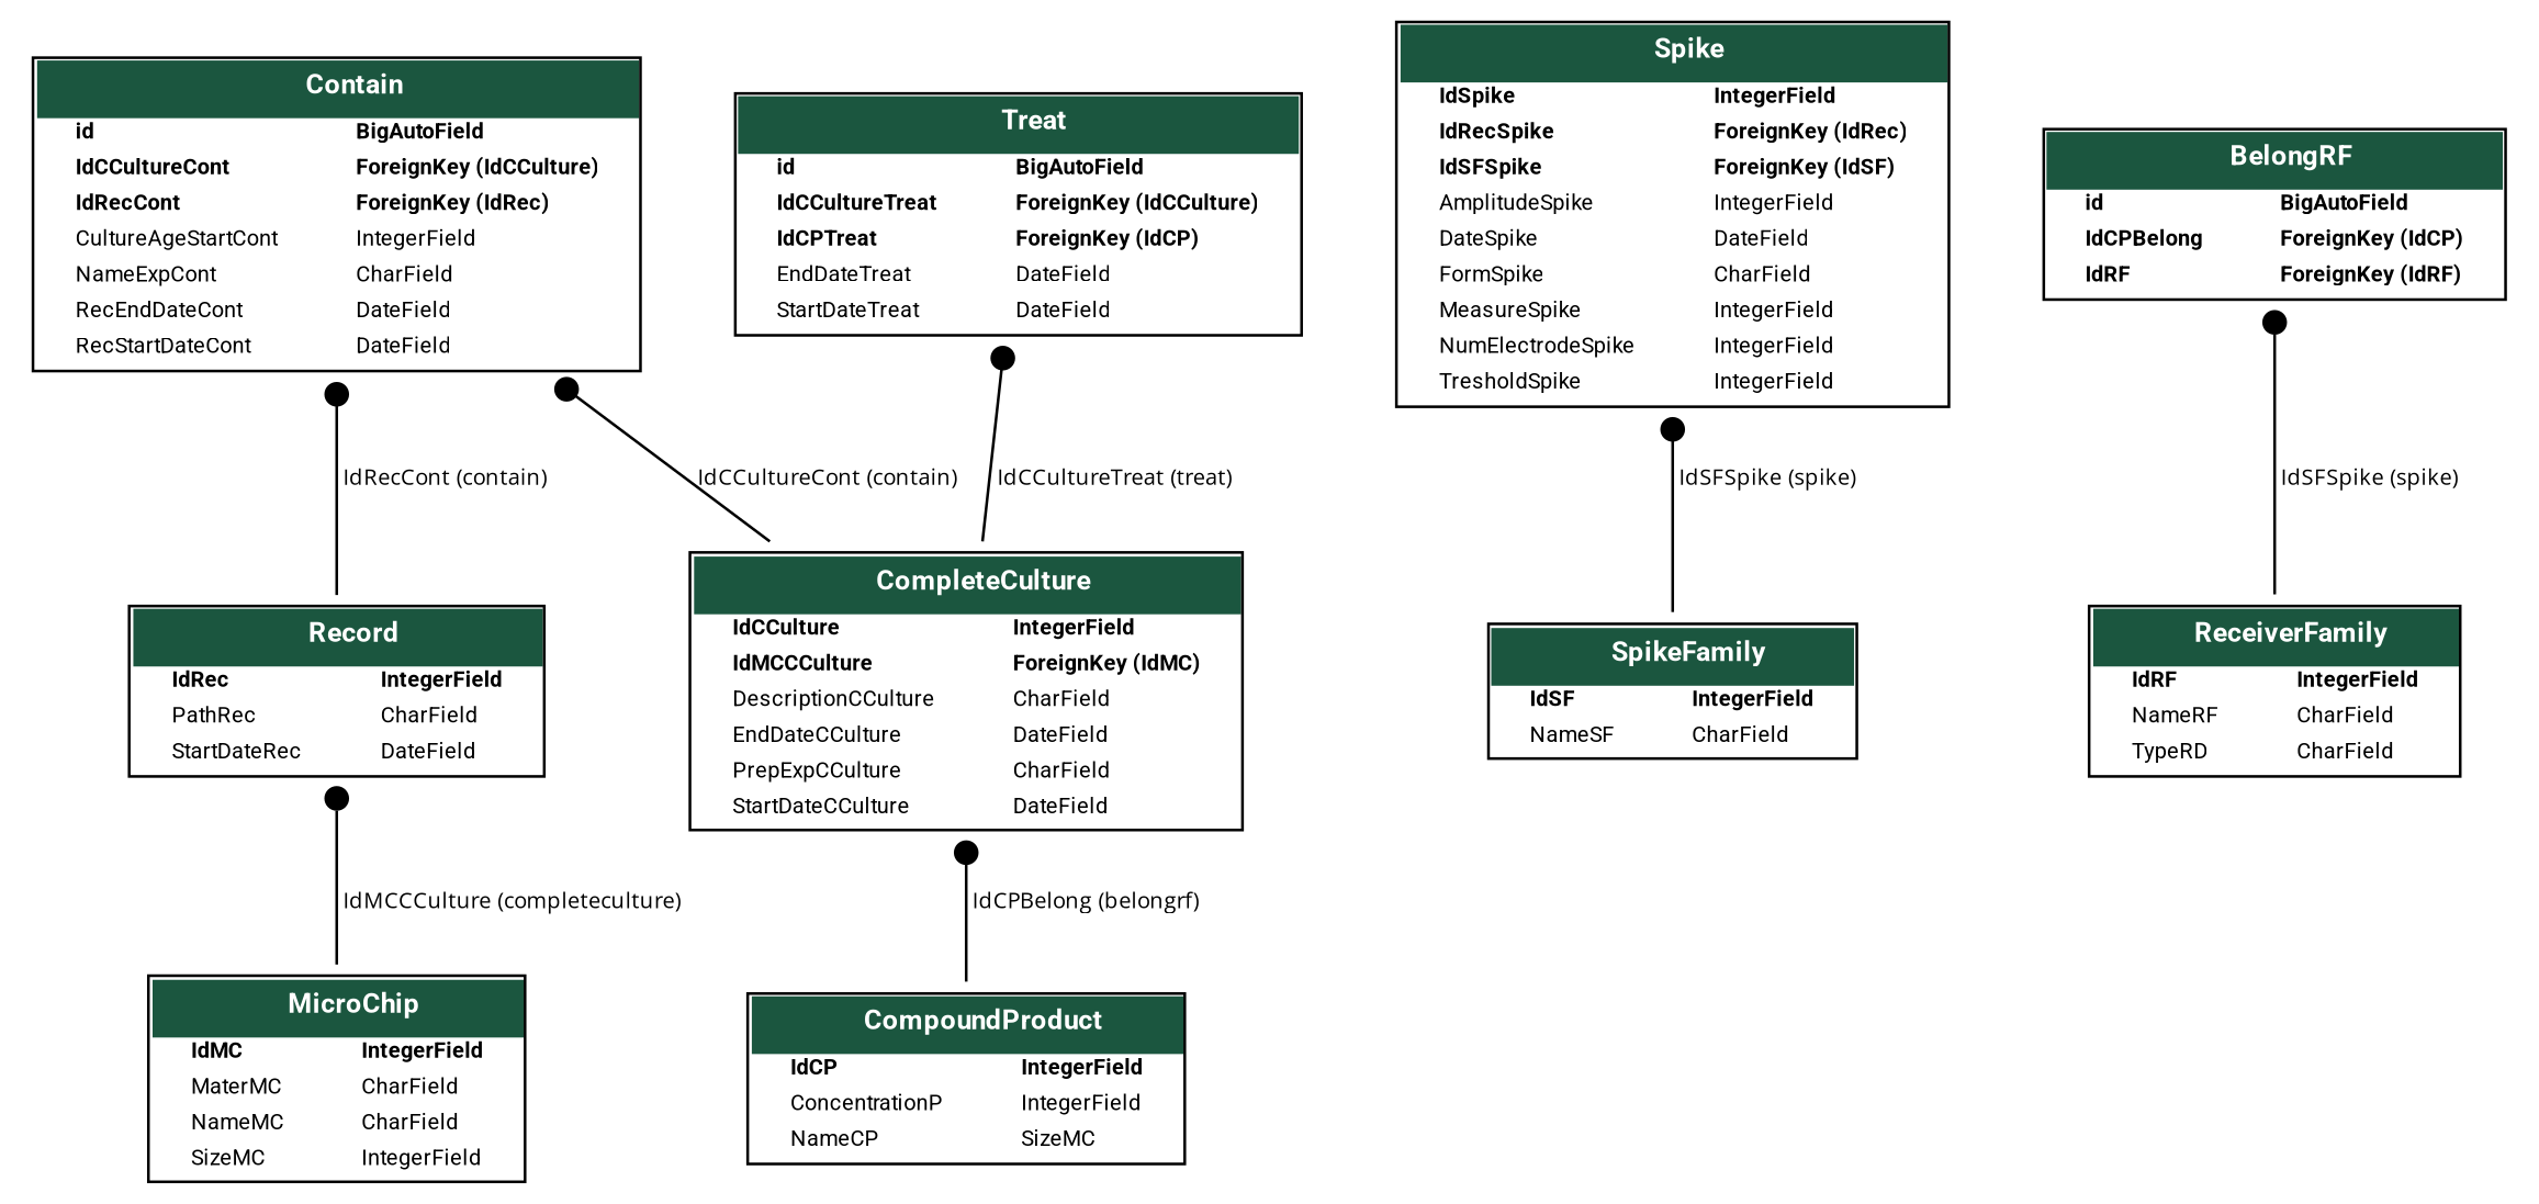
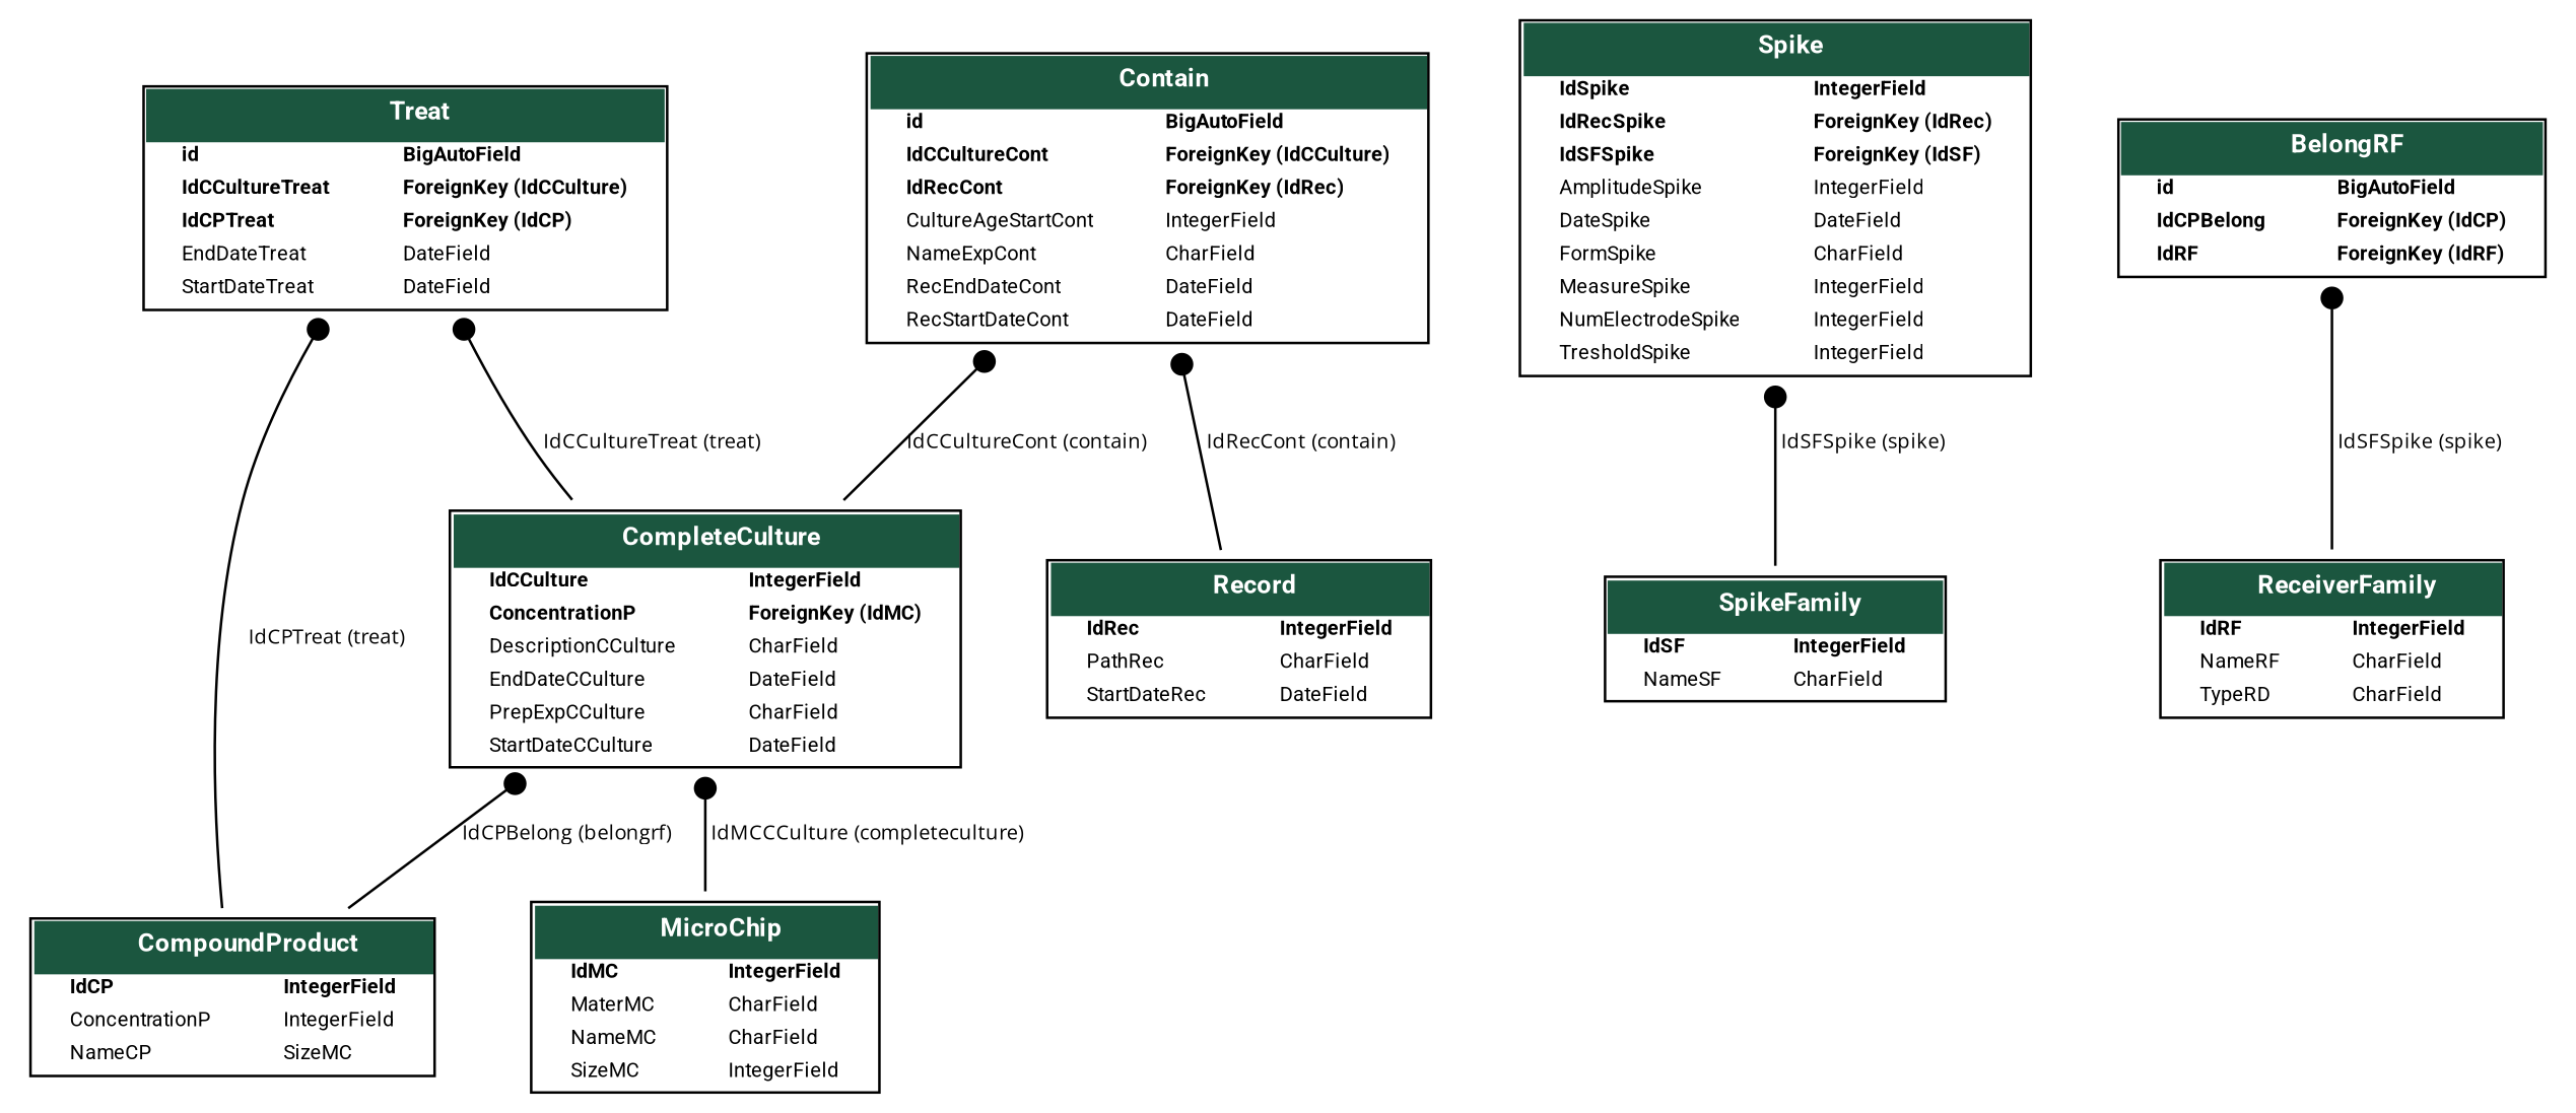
  digraph {
    fontname="Open Sans"
    fontsize=8
    rankdir=TB
    splines=true
    node [fontname="Open Sans" fontsize=8 shape=plaintext]
    edge [arrowhead=none arrowtail=dot dir=both fontname="Open Sans" fontsize=8]
    n1 [label=<     <TABLE BGCOLOR="white" BORDER="1" CELLBORDER="0" CELLSPACING="0">     <TR><TD COLSPAN="2" CELLPADDING="5" ALIGN="CENTER" BGCOLOR="#1b563f">     <FONT FACE="Roboto" COLOR="white" POINT-SIZE="10"><B>     MicroChip     </B></FONT></TD></TR>           <TR><TD ALIGN="LEFT" BORDER="0">     <FONT FACE="Roboto"><B>IdMC</B></FONT>     </TD><TD ALIGN="LEFT">     <FONT FACE="Roboto"><B>IntegerField</B></FONT>     </TD></TR>              <TR><TD ALIGN="LEFT" BORDER="0">     <FONT FACE="Roboto">MaterMC</FONT>     </TD><TD ALIGN="LEFT">     <FONT FACE="Roboto">CharField</FONT>     </TD></TR>              <TR><TD ALIGN="LEFT" BORDER="0">     <FONT FACE="Roboto">NameMC</FONT>     </TD><TD ALIGN="LEFT">     <FONT FACE="Roboto">CharField</FONT>     </TD></TR>              <TR><TD ALIGN="LEFT" BORDER="0">     <FONT FACE="Roboto">SizeMC</FONT>     </TD><TD ALIGN="LEFT">     <FONT FACE="Roboto">IntegerField</FONT>     </TD></TR>           </TABLE>     >]
-   n2 [label=<     <TABLE BGCOLOR="white" BORDER="1" CELLBORDER="0" CELLSPACING="0">     <TR><TD COLSPAN="2" CELLPADDING="5" ALIGN="CENTER" BGCOLOR="#1b563f">     <FONT FACE="Roboto" COLOR="white" POINT-SIZE="10"><B>     CompleteCulture     </B></FONT></TD></TR>           <TR><TD ALIGN="LEFT" BORDER="0">     <FONT FACE="Roboto"><B>IdCCulture</B></FONT>     </TD><TD ALIGN="LEFT">     <FONT FACE="Roboto"><B>IntegerField</B></FONT>     </TD></TR>              <TR><TD ALIGN="LEFT" BORDER="0">     <FONT FACE="Roboto"><B>IdMCCCulture</B></FONT>     </TD><TD ALIGN="LEFT">     <FONT FACE="Roboto"><B>ForeignKey (IdMC)</B></FONT>     </TD></TR>              <TR><TD ALIGN="LEFT" BORDER="0">     <FONT FACE="Roboto">DescriptionCCulture</FONT>     </TD><TD ALIGN="LEFT">     <FONT FACE="Roboto">CharField</FONT>     </TD></TR>              <TR><TD ALIGN="LEFT" BORDER="0">     <FONT FACE="Roboto">EndDateCCulture</FONT>     </TD><TD ALIGN="LEFT">     <FONT FACE="Roboto">DateField</FONT>     </TD></TR>              <TR><TD ALIGN="LEFT" BORDER="0">     <FONT FACE="Roboto">PrepExpCCulture</FONT>     </TD><TD ALIGN="LEFT">     <FONT FACE="Roboto">CharField</FONT>     </TD></TR>              <TR><TD ALIGN="LEFT" BORDER="0">     <FONT FACE="Roboto">StartDateCCulture</FONT>     </TD><TD ALIGN="LEFT">     <FONT FACE="Roboto">DateField</FONT>     </TD></TR>           </TABLE>     >]
+   n2 [label=<     <TABLE BGCOLOR="white" BORDER="1" CELLBORDER="0" CELLSPACING="0">     <TR><TD COLSPAN="2" CELLPADDING="5" ALIGN="CENTER" BGCOLOR="#1b563f">     <FONT FACE="Roboto" COLOR="white" POINT-SIZE="10"><B>     CompleteCulture     </B></FONT></TD></TR>           <TR><TD ALIGN="LEFT" BORDER="0">     <FONT FACE="Roboto"><B>IdCCulture</B></FONT>     </TD><TD ALIGN="LEFT">     <FONT FACE="Roboto"><B>IntegerField</B></FONT>     </TD></TR>              <TR><TD ALIGN="LEFT" BORDER="0">     <FONT FACE="Roboto"><B>ConcentrationP</B></FONT>     </TD><TD ALIGN="LEFT">     <FONT FACE="Roboto"><B>ForeignKey (IdMC)</B></FONT>     </TD></TR>              <TR><TD ALIGN="LEFT" BORDER="0">     <FONT FACE="Roboto">DescriptionCCulture</FONT>     </TD><TD ALIGN="LEFT">     <FONT FACE="Roboto">CharField</FONT>     </TD></TR>              <TR><TD ALIGN="LEFT" BORDER="0">     <FONT FACE="Roboto">EndDateCCulture</FONT>     </TD><TD ALIGN="LEFT">     <FONT FACE="Roboto">DateField</FONT>     </TD></TR>              <TR><TD ALIGN="LEFT" BORDER="0">     <FONT FACE="Roboto">PrepExpCCulture</FONT>     </TD><TD ALIGN="LEFT">     <FONT FACE="Roboto">CharField</FONT>     </TD></TR>              <TR><TD ALIGN="LEFT" BORDER="0">     <FONT FACE="Roboto">StartDateCCulture</FONT>     </TD><TD ALIGN="LEFT">     <FONT FACE="Roboto">DateField</FONT>     </TD></TR>           </TABLE>     >]
    n3 [label=<     <TABLE BGCOLOR="white" BORDER="1" CELLBORDER="0" CELLSPACING="0">     <TR><TD COLSPAN="2" CELLPADDING="5" ALIGN="CENTER" BGCOLOR="#1b563f">     <FONT FACE="Roboto" COLOR="white" POINT-SIZE="10"><B>     CompoundProduct     </B></FONT></TD></TR>           <TR><TD ALIGN="LEFT" BORDER="0">     <FONT FACE="Roboto"><B>IdCP</B></FONT>     </TD><TD ALIGN="LEFT">     <FONT FACE="Roboto"><B>IntegerField</B></FONT>     </TD></TR>              <TR><TD ALIGN="LEFT" BORDER="0">     <FONT FACE="Roboto">ConcentrationP</FONT>     </TD><TD ALIGN="LEFT">     <FONT FACE="Roboto">IntegerField</FONT>     </TD></TR>              <TR><TD ALIGN="LEFT" BORDER="0">     <FONT FACE="Roboto">NameCP</FONT>     </TD><TD ALIGN="LEFT">     <FONT FACE="Roboto">SizeMC</FONT>     </TD></TR>           </TABLE>     >]
    n4 [label=<     <TABLE BGCOLOR="white" BORDER="1" CELLBORDER="0" CELLSPACING="0">     <TR><TD COLSPAN="2" CELLPADDING="5" ALIGN="CENTER" BGCOLOR="#1b563f">     <FONT FACE="Roboto" COLOR="white" POINT-SIZE="10"><B>     Record     </B></FONT></TD></TR>           <TR><TD ALIGN="LEFT" BORDER="0">     <FONT FACE="Roboto"><B>IdRec</B></FONT>     </TD><TD ALIGN="LEFT">     <FONT FACE="Roboto"><B>IntegerField</B></FONT>     </TD></TR>              <TR><TD ALIGN="LEFT" BORDER="0">     <FONT FACE="Roboto">PathRec</FONT>     </TD><TD ALIGN="LEFT">     <FONT FACE="Roboto">CharField</FONT>     </TD></TR>              <TR><TD ALIGN="LEFT" BORDER="0">     <FONT FACE="Roboto">StartDateRec</FONT>     </TD><TD ALIGN="LEFT">     <FONT FACE="Roboto">DateField</FONT>     </TD></TR>           </TABLE>     >]
    n5 [label=<     <TABLE BGCOLOR="white" BORDER="1" CELLBORDER="0" CELLSPACING="0">     <TR><TD COLSPAN="2" CELLPADDING="5" ALIGN="CENTER" BGCOLOR="#1b563f">     <FONT FACE="Roboto" COLOR="white" POINT-SIZE="10"><B>     Contain     </B></FONT></TD></TR>           <TR><TD ALIGN="LEFT" BORDER="0">     <FONT FACE="Roboto"><B>id</B></FONT>     </TD><TD ALIGN="LEFT">     <FONT FACE="Roboto"><B>BigAutoField</B></FONT>     </TD></TR>              <TR><TD ALIGN="LEFT" BORDER="0">     <FONT FACE="Roboto"><B>IdCCultureCont</B></FONT>     </TD><TD ALIGN="LEFT">     <FONT FACE="Roboto"><B>ForeignKey (IdCCulture)</B></FONT>     </TD></TR>              <TR><TD ALIGN="LEFT" BORDER="0">     <FONT FACE="Roboto"><B>IdRecCont</B></FONT>     </TD><TD ALIGN="LEFT">     <FONT FACE="Roboto"><B>ForeignKey (IdRec)</B></FONT>     </TD></TR>              <TR><TD ALIGN="LEFT" BORDER="0">     <FONT FACE="Roboto">CultureAgeStartCont</FONT>     </TD><TD ALIGN="LEFT">     <FONT FACE="Roboto">IntegerField</FONT>     </TD></TR>              <TR><TD ALIGN="LEFT" BORDER="0">     <FONT FACE="Roboto">NameExpCont</FONT>     </TD><TD ALIGN="LEFT">     <FONT FACE="Roboto">CharField</FONT>     </TD></TR>              <TR><TD ALIGN="LEFT" BORDER="0">     <FONT FACE="Roboto">RecEndDateCont</FONT>     </TD><TD ALIGN="LEFT">     <FONT FACE="Roboto">DateField</FONT>     </TD></TR>              <TR><TD ALIGN="LEFT" BORDER="0">     <FONT FACE="Roboto">RecStartDateCont</FONT>     </TD><TD ALIGN="LEFT">     <FONT FACE="Roboto">DateField</FONT>     </TD></TR>           </TABLE>     >]
    n6 [label=<     <TABLE BGCOLOR="white" BORDER="1" CELLBORDER="0" CELLSPACING="0">     <TR><TD COLSPAN="2" CELLPADDING="5" ALIGN="CENTER" BGCOLOR="#1b563f">     <FONT FACE="Roboto" COLOR="white" POINT-SIZE="10"><B>     SpikeFamily     </B></FONT></TD></TR>           <TR><TD ALIGN="LEFT" BORDER="0">     <FONT FACE="Roboto"><B>IdSF</B></FONT>     </TD><TD ALIGN="LEFT">     <FONT FACE="Roboto"><B>IntegerField</B></FONT>     </TD></TR>              <TR><TD ALIGN="LEFT" BORDER="0">     <FONT FACE="Roboto">NameSF</FONT>     </TD><TD ALIGN="LEFT">     <FONT FACE="Roboto">CharField</FONT>     </TD></TR>           </TABLE>     >]
    n7 [label=<     <TABLE BGCOLOR="white" BORDER="1" CELLBORDER="0" CELLSPACING="0">     <TR><TD COLSPAN="2" CELLPADDING="5" ALIGN="CENTER" BGCOLOR="#1b563f">     <FONT FACE="Roboto" COLOR="white" POINT-SIZE="10"><B>     Spike     </B></FONT></TD></TR>           <TR><TD ALIGN="LEFT" BORDER="0">     <FONT FACE="Roboto"><B>IdSpike</B></FONT>     </TD><TD ALIGN="LEFT">     <FONT FACE="Roboto"><B>IntegerField</B></FONT>     </TD></TR>              <TR><TD ALIGN="LEFT" BORDER="0">     <FONT FACE="Roboto"><B>IdRecSpike</B></FONT>     </TD><TD ALIGN="LEFT">     <FONT FACE="Roboto"><B>ForeignKey (IdRec)</B></FONT>     </TD></TR>              <TR><TD ALIGN="LEFT" BORDER="0">     <FONT FACE="Roboto"><B>IdSFSpike</B></FONT>     </TD><TD ALIGN="LEFT">     <FONT FACE="Roboto"><B>ForeignKey (IdSF)</B></FONT>     </TD></TR>              <TR><TD ALIGN="LEFT" BORDER="0">     <FONT FACE="Roboto">AmplitudeSpike</FONT>     </TD><TD ALIGN="LEFT">     <FONT FACE="Roboto">IntegerField</FONT>     </TD></TR>              <TR><TD ALIGN="LEFT" BORDER="0">     <FONT FACE="Roboto">DateSpike</FONT>     </TD><TD ALIGN="LEFT">     <FONT FACE="Roboto">DateField</FONT>     </TD></TR>              <TR><TD ALIGN="LEFT" BORDER="0">     <FONT FACE="Roboto">FormSpike</FONT>     </TD><TD ALIGN="LEFT">     <FONT FACE="Roboto">CharField</FONT>     </TD></TR>              <TR><TD ALIGN="LEFT" BORDER="0">     <FONT FACE="Roboto">MeasureSpike</FONT>     </TD><TD ALIGN="LEFT">     <FONT FACE="Roboto">IntegerField</FONT>     </TD></TR>              <TR><TD ALIGN="LEFT" BORDER="0">     <FONT FACE="Roboto">NumElectrodeSpike</FONT>     </TD><TD ALIGN="LEFT">     <FONT FACE="Roboto">IntegerField</FONT>     </TD></TR>              <TR><TD ALIGN="LEFT" BORDER="0">     <FONT FACE="Roboto">TresholdSpike</FONT>     </TD><TD ALIGN="LEFT">     <FONT FACE="Roboto">IntegerField</FONT>     </TD></TR>           </TABLE>     >]
    n8 [label=<     <TABLE BGCOLOR="white" BORDER="1" CELLBORDER="0" CELLSPACING="0">     <TR><TD COLSPAN="2" CELLPADDING="5" ALIGN="CENTER" BGCOLOR="#1b563f">     <FONT FACE="Roboto" COLOR="white" POINT-SIZE="10"><B>     ReceiverFamily     </B></FONT></TD></TR>           <TR><TD ALIGN="LEFT" BORDER="0">     <FONT FACE="Roboto"><B>IdRF</B></FONT>     </TD><TD ALIGN="LEFT">     <FONT FACE="Roboto"><B>IntegerField</B></FONT>     </TD></TR>              <TR><TD ALIGN="LEFT" BORDER="0">     <FONT FACE="Roboto">NameRF</FONT>     </TD><TD ALIGN="LEFT">     <FONT FACE="Roboto">CharField</FONT>     </TD></TR>              <TR><TD ALIGN="LEFT" BORDER="0">     <FONT FACE="Roboto">TypeRD</FONT>     </TD><TD ALIGN="LEFT">     <FONT FACE="Roboto">CharField</FONT>     </TD></TR>           </TABLE>     >]
    n9 [label=<     <TABLE BGCOLOR="white" BORDER="1" CELLBORDER="0" CELLSPACING="0">     <TR><TD COLSPAN="2" CELLPADDING="5" ALIGN="CENTER" BGCOLOR="#1b563f">     <FONT FACE="Roboto" COLOR="white" POINT-SIZE="10"><B>     BelongRF     </B></FONT></TD></TR>           <TR><TD ALIGN="LEFT" BORDER="0">     <FONT FACE="Roboto"><B>id</B></FONT>     </TD><TD ALIGN="LEFT">     <FONT FACE="Roboto"><B>BigAutoField</B></FONT>     </TD></TR>              <TR><TD ALIGN="LEFT" BORDER="0">     <FONT FACE="Roboto"><B>IdCPBelong</B></FONT>     </TD><TD ALIGN="LEFT">     <FONT FACE="Roboto"><B>ForeignKey (IdCP)</B></FONT>     </TD></TR>              <TR><TD ALIGN="LEFT" BORDER="0">     <FONT FACE="Roboto"><B>IdRF</B></FONT>     </TD><TD ALIGN="LEFT">     <FONT FACE="Roboto"><B>ForeignKey (IdRF)</B></FONT>     </TD></TR>           </TABLE>     >]
    n10 [label=<     <TABLE BGCOLOR="white" BORDER="1" CELLBORDER="0" CELLSPACING="0">     <TR><TD COLSPAN="2" CELLPADDING="5" ALIGN="CENTER" BGCOLOR="#1b563f">     <FONT FACE="Roboto" COLOR="white" POINT-SIZE="10"><B>     Treat     </B></FONT></TD></TR>           <TR><TD ALIGN="LEFT" BORDER="0">     <FONT FACE="Roboto"><B>id</B></FONT>     </TD><TD ALIGN="LEFT">     <FONT FACE="Roboto"><B>BigAutoField</B></FONT>     </TD></TR>              <TR><TD ALIGN="LEFT" BORDER="0">     <FONT FACE="Roboto"><B>IdCCultureTreat</B></FONT>     </TD><TD ALIGN="LEFT">     <FONT FACE="Roboto"><B>ForeignKey (IdCCulture)</B></FONT>     </TD></TR>              <TR><TD ALIGN="LEFT" BORDER="0">     <FONT FACE="Roboto"><B>IdCPTreat</B></FONT>     </TD><TD ALIGN="LEFT">     <FONT FACE="Roboto"><B>ForeignKey (IdCP)</B></FONT>     </TD></TR>              <TR><TD ALIGN="LEFT" BORDER="0">     <FONT FACE="Roboto">EndDateTreat</FONT>     </TD><TD ALIGN="LEFT">     <FONT FACE="Roboto">DateField</FONT>     </TD></TR>              <TR><TD ALIGN="LEFT" BORDER="0">     <FONT FACE="Roboto">StartDateTreat</FONT>     </TD><TD ALIGN="LEFT">     <FONT FACE="Roboto">DateField</FONT>     </TD></TR>           </TABLE>     >]
-   n4 -> n1 [label=" IdMCCCulture (completeculture)"]
+   n2 -> n1 [label=" IdMCCCulture (completeculture)"]
    n2 -> n3 [label=" IdCPBelong (belongrf)"]
    n5 -> n2 [label=" IdCCultureCont (contain)"]
    n5 -> n4 [label=" IdRecCont (contain)"]
    n7 -> n6 [label=" IdSFSpike (spike)"]
    n9 -> n8 [label=" IdSFSpike (spike)"]
    n10 -> n2 [label=" IdCCultureTreat (treat)"]
+   n10 -> n3 [label=" IdCPTreat (treat)"]
  }
